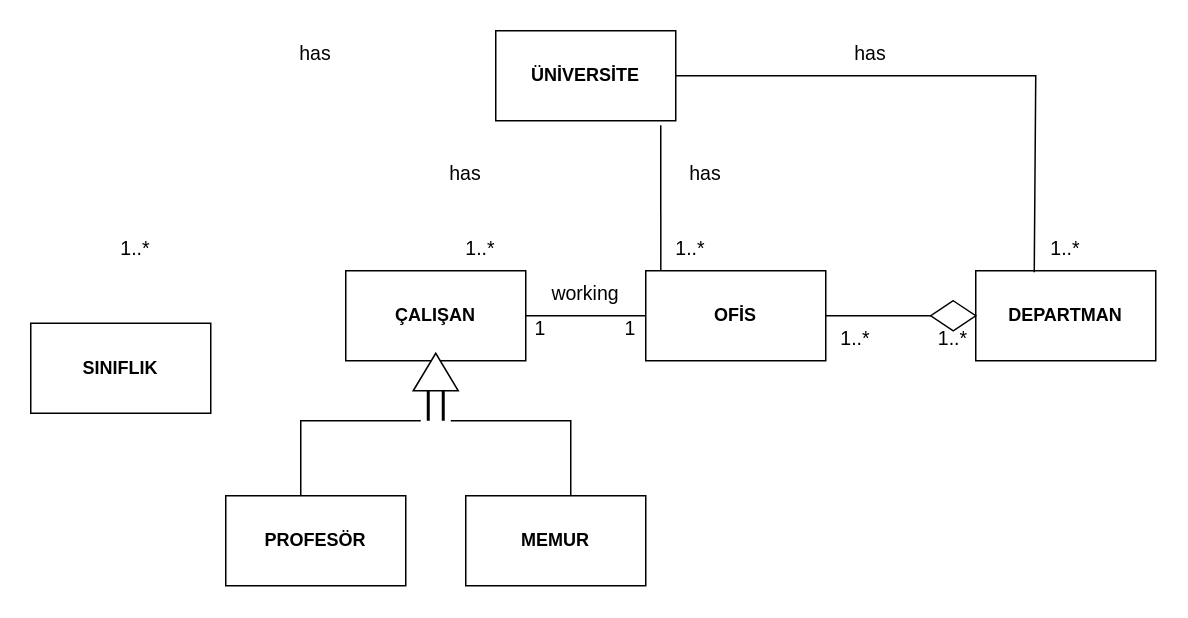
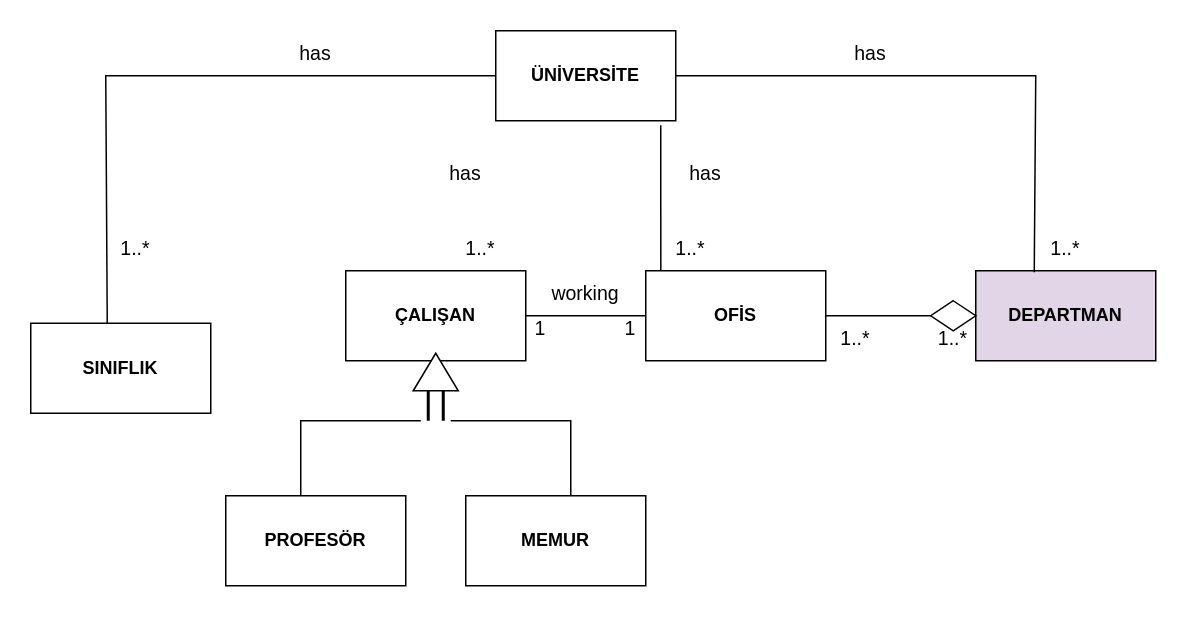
  <mxCell id="0" />
  <mxCell id="1" parent="0" />
  <mxCell id="2" value="&lt;b&gt;ÜNİVERSİTE&lt;/b&gt;" style="rounded=0;whiteSpace=wrap;html=1;" vertex="1" parent="1"><mxGeometry x="330" y="20" width="120" height="60" as="geometry" /></mxCell>
  <mxCell id="3" value="&lt;b&gt;SINIFLIK&lt;/b&gt;" style="rounded=0;whiteSpace=wrap;html=1;" vertex="1" parent="1"><mxGeometry x="20" y="215" width="120" height="60" as="geometry" /></mxCell>
  <mxCell id="4" value="&lt;b&gt;ÇALIŞAN&lt;/b&gt;" style="rounded=0;whiteSpace=wrap;html=1;" vertex="1" parent="1"><mxGeometry x="230" y="180" width="120" height="60" as="geometry" /></mxCell>
  <mxCell id="5" value="&lt;b&gt;OFİS&lt;/b&gt;" style="rounded=0;whiteSpace=wrap;html=1;" vertex="1" parent="1"><mxGeometry x="430" y="180" width="120" height="60" as="geometry" /></mxCell>
- <mxCell id="6" value="&lt;b&gt;DEPARTMAN&lt;/b&gt;" style="rounded=0;whiteSpace=wrap;html=1;" vertex="1" parent="1"><mxGeometry x="650" y="180" width="120" height="60" as="geometry" /></mxCell>
+ <mxCell id="6" value="&lt;b&gt;DEPARTMAN&lt;/b&gt;" style="rounded=0;whiteSpace=wrap;html=1;fillColor=#e1d5e7;" vertex="1" parent="1"><mxGeometry x="650" y="180" width="120" height="60" as="geometry" /></mxCell>
+ <mxCell id="7" value="" style="endArrow=none;html=1;rounded=0;exitX=0.425;exitY=0;exitDx=0;exitDy=0;exitPerimeter=0;entryX=0;entryY=0.5;entryDx=0;entryDy=0;" edge="1" parent="1" source="3" target="2"><mxGeometry width="50" height="50" relative="1" as="geometry"><mxPoint x="100" y="170" as="sourcePoint" /><mxPoint x="300" y="50" as="targetPoint" /><Array as="points"><mxPoint x="70" y="50" /></Array></mxGeometry></mxCell>
  <mxCell id="8" value="" style="endArrow=none;html=1;rounded=0;entryX=0.083;entryY=1.05;entryDx=0;entryDy=0;entryPerimeter=0;" edge="1" parent="1"><mxGeometry width="50" height="50" relative="1" as="geometry"><mxPoint x="440.04" y="180" as="sourcePoint" /><mxPoint x="440" y="83" as="targetPoint" /></mxGeometry></mxCell>
  <mxCell id="9" value="" style="endArrow=none;html=1;rounded=0;exitX=0.15;exitY=1.033;exitDx=0;exitDy=0;exitPerimeter=0;" edge="1" parent="1" source="22"><mxGeometry width="50" height="50" relative="1" as="geometry"><mxPoint x="640" y="180" as="sourcePoint" /><mxPoint x="450" y="50" as="targetPoint" /><Array as="points"><mxPoint x="690" y="50" /></Array></mxGeometry></mxCell>
  <mxCell id="10" value="&lt;b&gt;PROFESÖR&lt;/b&gt;" style="rounded=0;whiteSpace=wrap;html=1;" vertex="1" parent="1"><mxGeometry x="150" y="330" width="120" height="60" as="geometry" /></mxCell>
  <mxCell id="11" value="&lt;b&gt;MEMUR&lt;/b&gt;" style="rounded=0;whiteSpace=wrap;html=1;" vertex="1" parent="1"><mxGeometry x="310" y="330" width="120" height="60" as="geometry" /></mxCell>
  <mxCell id="12" value="" style="endArrow=none;html=1;rounded=0;" edge="1" parent="1"><mxGeometry width="50" height="50" relative="1" as="geometry"><mxPoint x="380" y="330" as="sourcePoint" /><mxPoint x="310" y="280" as="targetPoint" /><Array as="points"><mxPoint x="380" y="280" /><mxPoint x="310" y="280" /><mxPoint x="300" y="280" /></Array></mxGeometry></mxCell>
  <mxCell id="13" value="" style="triangle;whiteSpace=wrap;html=1;rotation=-90;" vertex="1" parent="1"><mxGeometry x="277.5" y="232.5" width="25" height="30" as="geometry" /></mxCell>
  <mxCell id="14" value="" style="endArrow=none;html=1;rounded=0;" edge="1" parent="1"><mxGeometry width="50" height="50" relative="1" as="geometry"><mxPoint x="200" y="330" as="sourcePoint" /><mxPoint x="280" y="280" as="targetPoint" /><Array as="points"><mxPoint x="200" y="310" /><mxPoint x="200" y="280" /></Array></mxGeometry></mxCell>
  <mxCell id="15" value="" style="line;strokeWidth=2;direction=south;html=1;" vertex="1" parent="1"><mxGeometry x="280" y="260" width="10" height="20" as="geometry" /></mxCell>
  <mxCell id="16" value="" style="line;strokeWidth=2;direction=south;html=1;" vertex="1" parent="1"><mxGeometry x="290" y="260" width="10" height="20" as="geometry" /></mxCell>
  <mxCell id="17" value="" style="endArrow=none;html=1;rounded=0;fontSize=13;entryX=0.75;entryY=0;entryDx=0;entryDy=0;" edge="1" parent="1" target="26"><mxGeometry width="50" height="50" relative="1" as="geometry"><mxPoint x="550" y="210" as="sourcePoint" /><mxPoint x="620" y="209.5" as="targetPoint" /></mxGeometry></mxCell>
  <mxCell id="18" value="has" style="text;html=1;strokeColor=none;fillColor=none;align=center;verticalAlign=middle;whiteSpace=wrap;rounded=0;fontSize=13;" vertex="1" parent="1"><mxGeometry x="180" y="20" width="60" height="30" as="geometry" /></mxCell>
  <mxCell id="19" value="1..*" style="text;html=1;strokeColor=none;fillColor=none;align=center;verticalAlign=middle;whiteSpace=wrap;rounded=0;fontSize=13;" vertex="1" parent="1"><mxGeometry x="60" y="150" width="60" height="30" as="geometry" /></mxCell>
  <mxCell id="20" value="1..*" style="text;html=1;strokeColor=none;fillColor=none;align=center;verticalAlign=middle;whiteSpace=wrap;rounded=0;fontSize=13;" vertex="1" parent="1"><mxGeometry x="290" y="150" width="60" height="30" as="geometry" /></mxCell>
  <mxCell id="21" value="1..*" style="text;html=1;strokeColor=none;fillColor=none;align=center;verticalAlign=middle;whiteSpace=wrap;rounded=0;fontSize=13;" vertex="1" parent="1"><mxGeometry x="430" y="150" width="60" height="30" as="geometry" /></mxCell>
  <mxCell id="22" value="1..*" style="text;html=1;strokeColor=none;fillColor=none;align=center;verticalAlign=middle;whiteSpace=wrap;rounded=0;fontSize=13;" vertex="1" parent="1"><mxGeometry x="680" y="150" width="60" height="30" as="geometry" /></mxCell>
  <mxCell id="23" value="has" style="text;html=1;strokeColor=none;fillColor=none;align=center;verticalAlign=middle;whiteSpace=wrap;rounded=0;fontSize=13;" vertex="1" parent="1"><mxGeometry x="550" y="20" width="60" height="30" as="geometry" /></mxCell>
  <mxCell id="24" value="has" style="text;html=1;strokeColor=none;fillColor=none;align=center;verticalAlign=middle;whiteSpace=wrap;rounded=0;fontSize=13;" vertex="1" parent="1"><mxGeometry x="440" y="100" width="60" height="30" as="geometry" /></mxCell>
  <mxCell id="25" value="has" style="text;html=1;strokeColor=none;fillColor=none;align=center;verticalAlign=middle;whiteSpace=wrap;rounded=0;fontSize=13;" vertex="1" parent="1"><mxGeometry x="280" y="100" width="60" height="30" as="geometry" /></mxCell>
  <mxCell id="26" value="1..*" style="text;html=1;strokeColor=none;fillColor=none;align=center;verticalAlign=middle;whiteSpace=wrap;rounded=0;fontSize=13;" vertex="1" parent="1"><mxGeometry x="605" y="210" width="60" height="30" as="geometry" /></mxCell>
  <mxCell id="27" value="" style="rhombus;whiteSpace=wrap;html=1;fontSize=13;" vertex="1" parent="1"><mxGeometry x="620" y="200" width="30" height="20" as="geometry" /></mxCell>
  <mxCell id="28" value="1..*" style="text;html=1;strokeColor=none;fillColor=none;align=center;verticalAlign=middle;whiteSpace=wrap;rounded=0;fontSize=13;" vertex="1" parent="1"><mxGeometry x="540" y="210" width="60" height="30" as="geometry" /></mxCell>
  <mxCell id="29" value="" style="endArrow=none;html=1;rounded=0;fontSize=13;entryX=0;entryY=0.5;entryDx=0;entryDy=0;" edge="1" parent="1" target="5"><mxGeometry width="50" height="50" relative="1" as="geometry"><mxPoint x="350" y="210" as="sourcePoint" /><mxPoint x="420" y="210" as="targetPoint" /></mxGeometry></mxCell>
  <mxCell id="30" value="working" style="text;html=1;strokeColor=none;fillColor=none;align=center;verticalAlign=middle;whiteSpace=wrap;rounded=0;fontSize=13;" vertex="1" parent="1"><mxGeometry x="360" y="180" width="60" height="30" as="geometry" /></mxCell>
  <mxCell id="31" value="1" style="text;html=1;strokeColor=none;fillColor=none;align=center;verticalAlign=middle;whiteSpace=wrap;rounded=0;fontSize=13;" vertex="1" parent="1"><mxGeometry x="330" y="202.5" width="60" height="30" as="geometry" /></mxCell>
  <mxCell id="32" value="1" style="text;html=1;strokeColor=none;fillColor=none;align=center;verticalAlign=middle;whiteSpace=wrap;rounded=0;fontSize=13;" vertex="1" parent="1"><mxGeometry x="390" y="202.5" width="60" height="30" as="geometry" /></mxCell>
